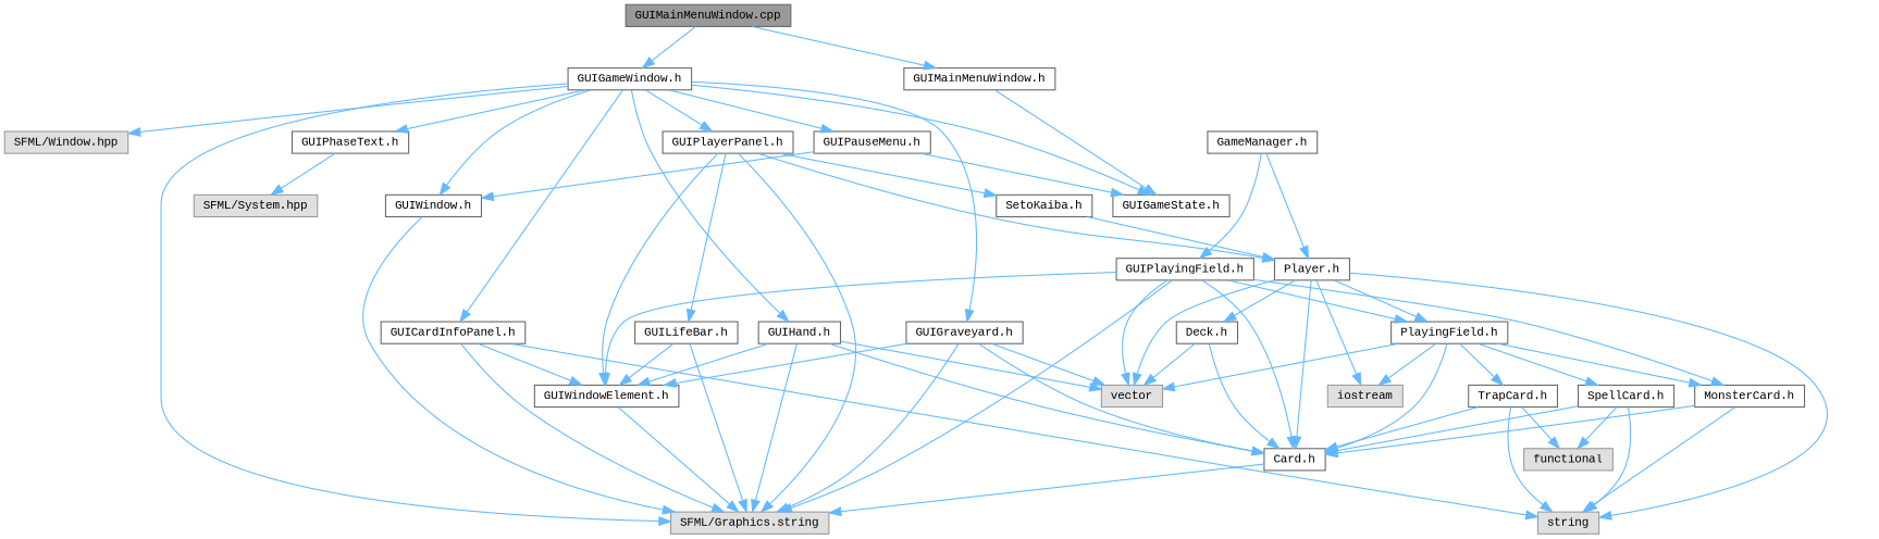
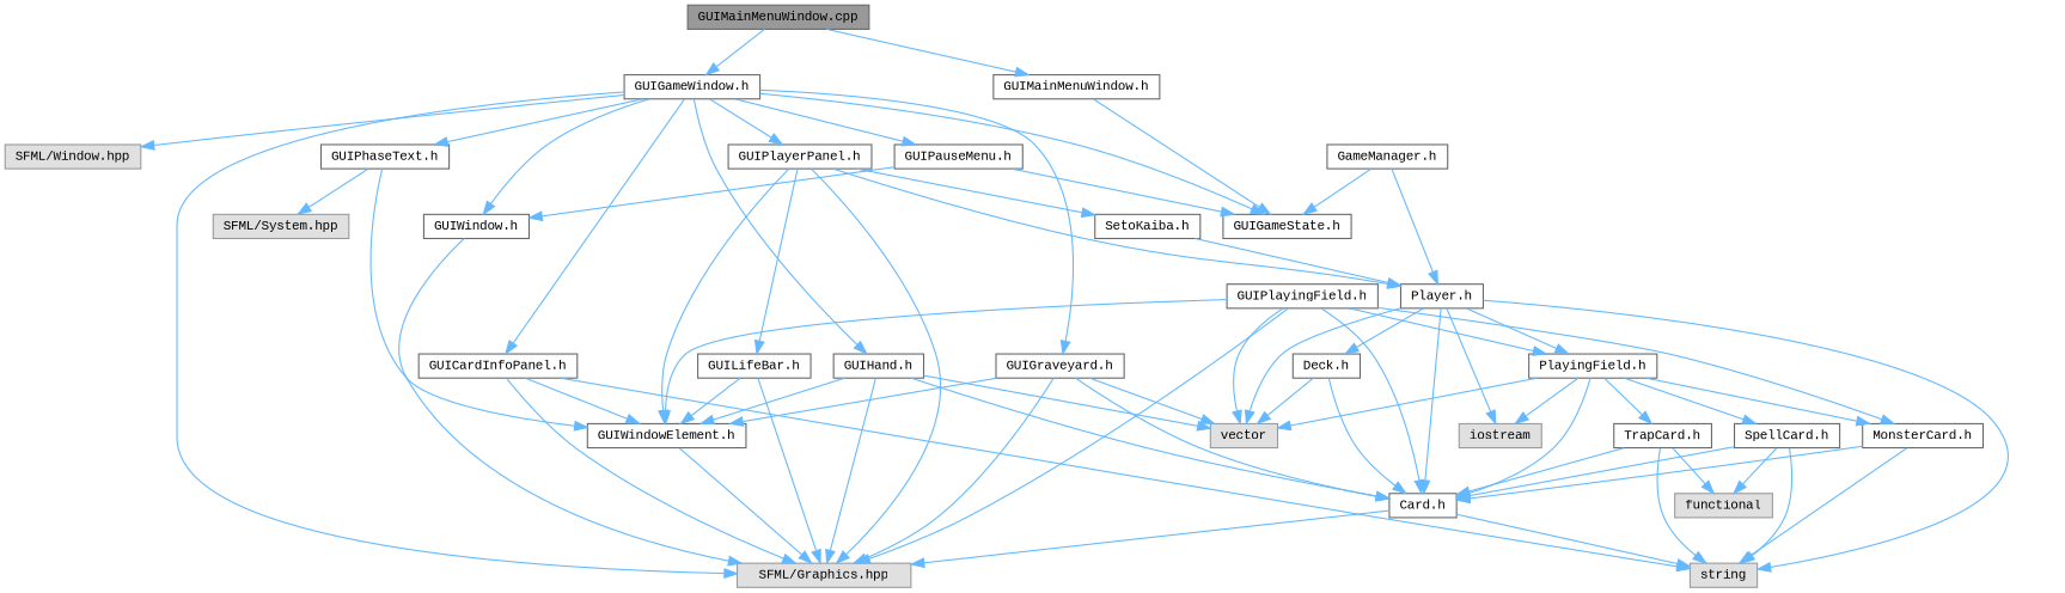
  digraph {
    fontname="Liberation Mono"
    node [color=grey40 fillcolor=white fontname="Liberation Mono" fontsize=10 shape=box style=filled]
    edge [color=steelblue1 fontname="Liberation Mono" fontsize=10 labelfontname=Helvetica labelfontsize=10 style=solid]
    n1 [color=gray40 fillcolor=grey60 fontcolor=black height=0.2 label="GUIMainMenuWindow.cpp" width=0.4]
    n2 [height=0.2 label="GUIMainMenuWindow.h" width=0.4]
    n3 [height=0.2 label="GUIGameWindow.h" width=0.4]
    n4 [height=0.2 label="GUIGameState.h" width=0.4]
    n5 [height=0.2 label="GUIWindow.h" width=0.4]
-   n6 [color=grey60 fillcolor="#E0E0E0" height=0.2 label="SFML/Graphics.string" width=0.4]
+   n6 [color=grey60 fillcolor="#E0E0E0" height=0.2 label="SFML/Graphics.hpp" width=0.4]
    n7 [color=grey60 fillcolor="#E0E0E0" height=0.2 label="SFML/Window.hpp" width=0.4]
    n8 [height=0.2 label="GUIPlayerPanel.h" width=0.4]
    n9 [height=0.2 label="GUIHand.h" width=0.4]
    n10 [height=0.2 label="GUIGraveyard.h" width=0.4]
    n11 [height=0.2 label="GUICardInfoPanel.h" width=0.4]
    n12 [height=0.2 label="GUIPhaseText.h" width=0.4]
    n13 [height=0.2 label="GUIPauseMenu.h" width=0.4]
    n14 [height=0.2 label="GUILifeBar.h" width=0.4]
    n15 [height=0.2 label="GUIWindowElement.h" width=0.4]
    n16 [height=0.2 label="Player.h" width=0.4]
    n17 [height=0.2 label="SetoKaiba.h" width=0.4]
    n18 [height=0.2 label="GUIPlayingField.h" width=0.4]
    n19 [color=grey60 fillcolor="#E0E0E0" height=0.2 label=vector width=0.4]
    n20 [height=0.2 label="Card.h" width=0.4]
    n21 [height=0.2 label="PlayingField.h" width=0.4]
    n22 [height=0.2 label="MonsterCard.h" width=0.4]
    n23 [color=grey60 fillcolor="#E0E0E0" height=0.2 label=string width=0.4]
    n24 [color=grey60 fillcolor="#E0E0E0" height=0.2 label="SFML/System.hpp" width=0.4]
    n25 [height=0.2 label="GameManager.h" width=0.4]
    n26 [color=grey60 fillcolor="#E0E0E0" height=0.2 label=iostream width=0.4]
    n27 [height=0.2 label="Deck.h" width=0.4]
    n28 [height=0.2 label="SpellCard.h" width=0.4]
    n29 [height=0.2 label="TrapCard.h" width=0.4]
    n30 [color=grey60 fillcolor="#E0E0E0" height=0.2 label=functional width=0.4]
    n1 -> n2
    n1 -> n3
    n2 -> n4
    n3 -> n4
    n3 -> n5
    n3 -> n6
    n3 -> n7
    n3 -> n8
    n3 -> n9
    n3 -> n10
    n3 -> n11
    n3 -> n12
    n3 -> n13
    n5 -> n6
    n8 -> n6
    n8 -> n14
    n8 -> n15
    n8 -> n16
    n8 -> n17
    n9 -> n6
    n9 -> n15
    n9 -> n19
    n9 -> n20
    n10 -> n6
    n10 -> n15
    n10 -> n19
    n10 -> n20
    n11 -> n6
    n11 -> n15
    n11 -> n23
+   n12 -> n15
    n12 -> n24
    n13 -> n4
    n13 -> n5
    n14 -> n6
    n14 -> n15
    n15 -> n6
    n16 -> n19
    n16 -> n20
    n16 -> n21
    n16 -> n23
    n16 -> n26
    n16 -> n27
    n17 -> n16
    n18 -> n6
    n18 -> n15
    n18 -> n19
    n18 -> n20
    n18 -> n21
    n18 -> n22
    n20 -> n6
+   n20 -> n23
    n21 -> n19
    n21 -> n20
    n21 -> n22
    n21 -> n26
    n21 -> n28
    n21 -> n29
    n22 -> n20
    n22 -> n23
-   n25 -> n18
+   n25 -> n4
    n25 -> n16
    n27 -> n19
    n27 -> n20
    n28 -> n20
    n28 -> n23
    n28 -> n30
    n29 -> n20
    n29 -> n23
    n29 -> n30
  }
